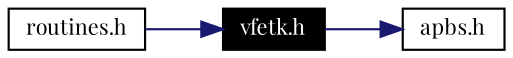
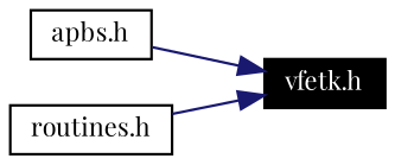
  digraph {
    fontname="Playfair Display"
    rankdir=LR
    node [color=black fontname="Playfair Display" fontsize=10 shape=box]
    edge [color=midnightblue fontname="Playfair Display" fontsize=10 style=solid]
    n1 [fontcolor=white height=0.2 label="vfetk.h" style=filled width=0.4]
    n2 [height=0.2 label="apbs.h" width=0.4]
    n3 [height=0.2 label="routines.h" width=0.4]
-   n1 -> n2
+   n2 -> n1
    n3 -> n1
  }
